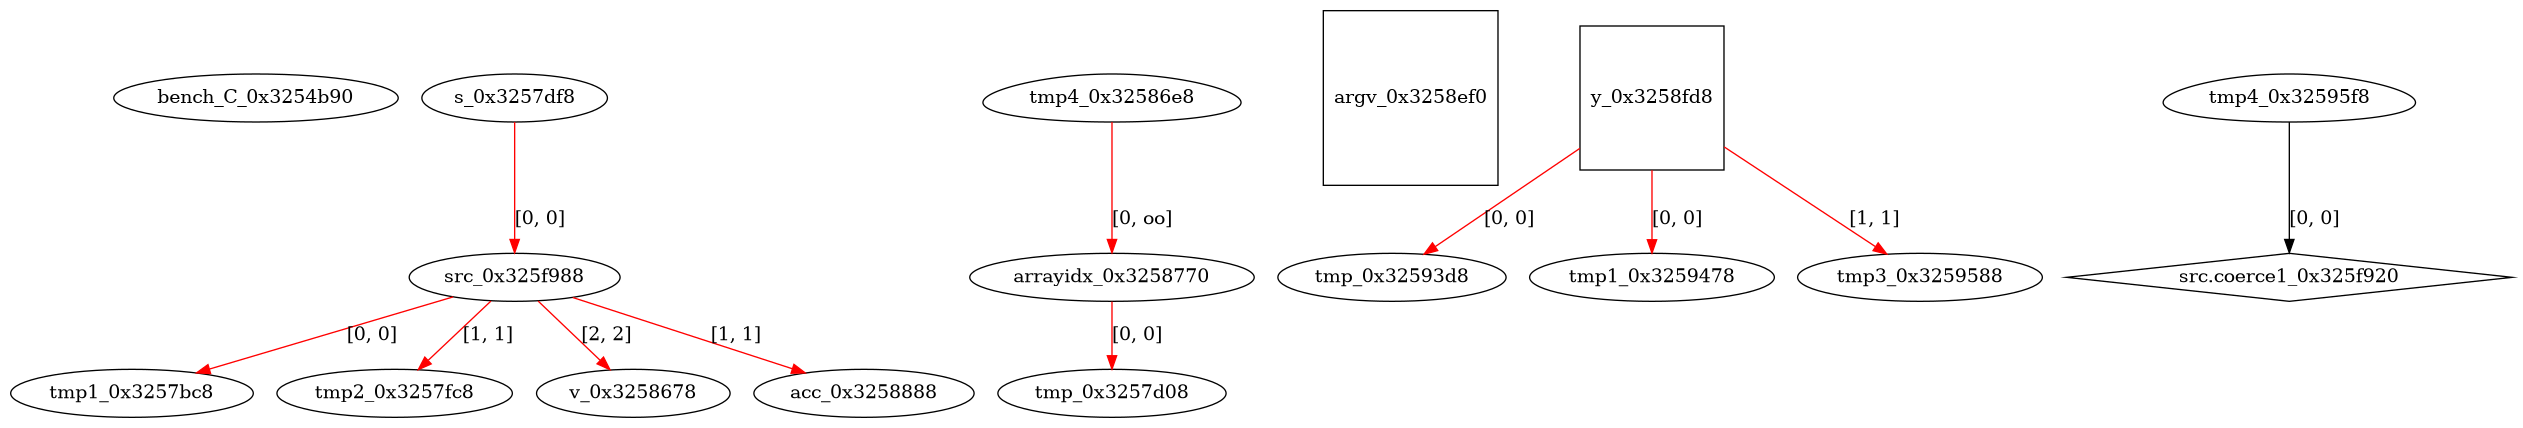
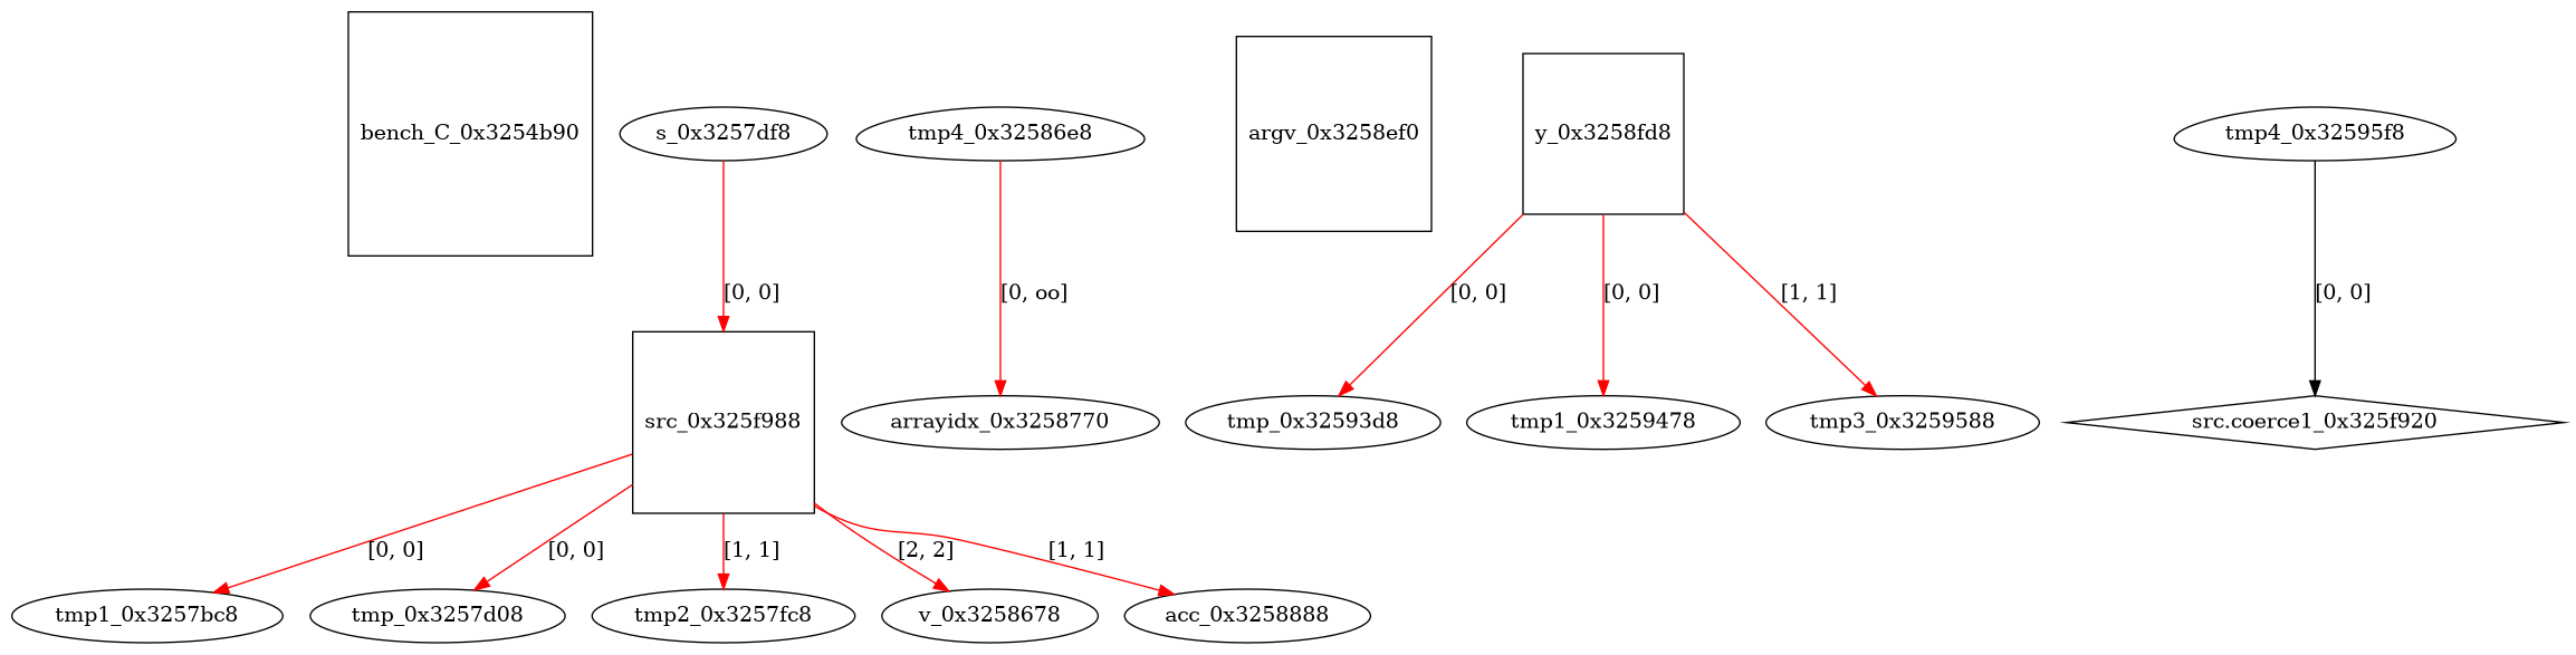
  digraph {
    node [shape=ellipse]
    edge [color=red]
-   bench_C_0x3254b90
-   src_0x325f988
+   bench_C_0x3254b90 [shape=square]
+   src_0x325f988 [shape=square]
    tmp1_0x3257bc8
    tmp_0x3257d08
    tmp2_0x3257fc8
    v_0x3258678
    acc_0x3258888
    s_0x3257df8
    tmp4_0x32586e8 [shape=egg]
    arrayidx_0x3258770
    argv_0x3258ef0 [shape=square]
    y_0x3258fd8 [shape=square]
    tmp_0x32593d8
    tmp1_0x3259478
    tmp3_0x3259588
    tmp4_0x32595f8 [shape=egg]
    "src.coerce1_0x325f920" [shape=diamond]
    src_0x325f988 -> tmp1_0x3257bc8 [label="[0, 0]"]
-   arrayidx_0x3258770 -> tmp_0x3257d08 [label="[0, 0]"]
+   src_0x325f988 -> tmp_0x3257d08 [label="[0, 0]"]
    src_0x325f988 -> tmp2_0x3257fc8 [label="[1, 1]"]
    src_0x325f988 -> v_0x3258678 [label="[2, 2]"]
    src_0x325f988 -> acc_0x3258888 [label="[1, 1]"]
    s_0x3257df8 -> src_0x325f988 [label="[0, 0]"]
    tmp4_0x32586e8 -> arrayidx_0x3258770 [label="[0, oo]"]
    y_0x3258fd8 -> tmp_0x32593d8 [label="[0, 0]"]
    y_0x3258fd8 -> tmp1_0x3259478 [label="[0, 0]"]
    y_0x3258fd8 -> tmp3_0x3259588 [label="[1, 1]"]
    tmp4_0x32595f8 -> "src.coerce1_0x325f920" [label="[0, 0]" color=""]
  }
